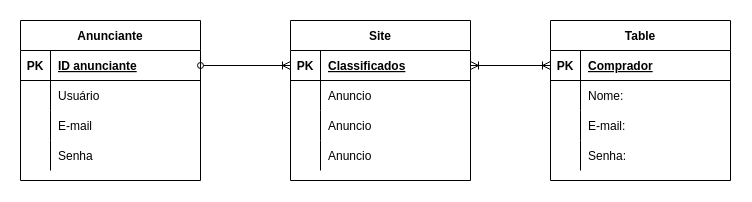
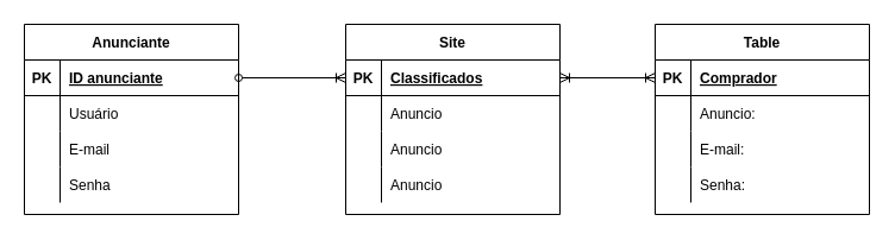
  <mxCell id="0" />
  <mxCell id="1" parent="0" />
  <mxCell id="2" value="Anunciante" style="shape=table;startSize=30;container=1;collapsible=1;childLayout=tableLayout;fixedRows=1;rowLines=0;fontStyle=1;align=center;resizeLast=1;" vertex="1" parent="1"><mxGeometry x="20" y="20" width="180" height="160" as="geometry" /></mxCell>
  <mxCell id="3" value="" style="shape=tableRow;horizontal=0;startSize=0;swimlaneHead=0;swimlaneBody=0;fillColor=none;collapsible=0;dropTarget=0;points=[[0,0.5],[1,0.5]];portConstraint=eastwest;top=0;left=0;right=0;bottom=1;" vertex="1" parent="2"><mxGeometry y="30" width="180" height="30" as="geometry" /></mxCell>
  <mxCell id="4" value="PK" style="shape=partialRectangle;connectable=0;fillColor=none;top=0;left=0;bottom=0;right=0;fontStyle=1;overflow=hidden;" vertex="1" parent="3"><mxGeometry width="30" height="30" as="geometry"><mxRectangle width="30" height="30" as="alternateBounds" /></mxGeometry></mxCell>
  <mxCell id="5" value="ID anunciante" style="shape=partialRectangle;connectable=0;fillColor=none;top=0;left=0;bottom=0;right=0;align=left;spacingLeft=6;fontStyle=5;overflow=hidden;" vertex="1" parent="3"><mxGeometry x="30" width="150" height="30" as="geometry"><mxRectangle width="150" height="30" as="alternateBounds" /></mxGeometry></mxCell>
  <mxCell id="6" value="" style="shape=tableRow;horizontal=0;startSize=0;swimlaneHead=0;swimlaneBody=0;fillColor=none;collapsible=0;dropTarget=0;points=[[0,0.5],[1,0.5]];portConstraint=eastwest;top=0;left=0;right=0;bottom=0;" vertex="1" parent="2"><mxGeometry y="60" width="180" height="30" as="geometry" /></mxCell>
  <mxCell id="7" value="" style="shape=partialRectangle;connectable=0;fillColor=none;top=0;left=0;bottom=0;right=0;editable=1;overflow=hidden;" vertex="1" parent="6"><mxGeometry width="30" height="30" as="geometry"><mxRectangle width="30" height="30" as="alternateBounds" /></mxGeometry></mxCell>
  <mxCell id="8" value="Usuário" style="shape=partialRectangle;connectable=0;fillColor=none;top=0;left=0;bottom=0;right=0;align=left;spacingLeft=6;overflow=hidden;" vertex="1" parent="6"><mxGeometry x="30" width="150" height="30" as="geometry"><mxRectangle width="150" height="30" as="alternateBounds" /></mxGeometry></mxCell>
  <mxCell id="9" value="" style="shape=tableRow;horizontal=0;startSize=0;swimlaneHead=0;swimlaneBody=0;fillColor=none;collapsible=0;dropTarget=0;points=[[0,0.5],[1,0.5]];portConstraint=eastwest;top=0;left=0;right=0;bottom=0;" vertex="1" parent="2"><mxGeometry y="90" width="180" height="30" as="geometry" /></mxCell>
  <mxCell id="10" value="" style="shape=partialRectangle;connectable=0;fillColor=none;top=0;left=0;bottom=0;right=0;editable=1;overflow=hidden;" vertex="1" parent="9"><mxGeometry width="30" height="30" as="geometry"><mxRectangle width="30" height="30" as="alternateBounds" /></mxGeometry></mxCell>
  <mxCell id="11" value="E-mail" style="shape=partialRectangle;connectable=0;fillColor=none;top=0;left=0;bottom=0;right=0;align=left;spacingLeft=6;overflow=hidden;" vertex="1" parent="9"><mxGeometry x="30" width="150" height="30" as="geometry"><mxRectangle width="150" height="30" as="alternateBounds" /></mxGeometry></mxCell>
  <mxCell id="12" value="" style="shape=tableRow;horizontal=0;startSize=0;swimlaneHead=0;swimlaneBody=0;fillColor=none;collapsible=0;dropTarget=0;points=[[0,0.5],[1,0.5]];portConstraint=eastwest;top=0;left=0;right=0;bottom=0;" vertex="1" parent="2"><mxGeometry y="120" width="180" height="30" as="geometry" /></mxCell>
  <mxCell id="13" value="" style="shape=partialRectangle;connectable=0;fillColor=none;top=0;left=0;bottom=0;right=0;editable=1;overflow=hidden;" vertex="1" parent="12"><mxGeometry width="30" height="30" as="geometry"><mxRectangle width="30" height="30" as="alternateBounds" /></mxGeometry></mxCell>
  <mxCell id="14" value="Senha" style="shape=partialRectangle;connectable=0;fillColor=none;top=0;left=0;bottom=0;right=0;align=left;spacingLeft=6;overflow=hidden;" vertex="1" parent="12"><mxGeometry x="30" width="150" height="30" as="geometry"><mxRectangle width="150" height="30" as="alternateBounds" /></mxGeometry></mxCell>
  <mxCell id="15" value="Site" style="shape=table;startSize=30;container=1;collapsible=1;childLayout=tableLayout;fixedRows=1;rowLines=0;fontStyle=1;align=center;resizeLast=1;" vertex="1" parent="1"><mxGeometry x="290" y="20" width="180" height="160" as="geometry" /></mxCell>
  <mxCell id="16" value="" style="shape=tableRow;horizontal=0;startSize=0;swimlaneHead=0;swimlaneBody=0;fillColor=none;collapsible=0;dropTarget=0;points=[[0,0.5],[1,0.5]];portConstraint=eastwest;top=0;left=0;right=0;bottom=1;" vertex="1" parent="15"><mxGeometry y="30" width="180" height="30" as="geometry" /></mxCell>
  <mxCell id="17" value="PK" style="shape=partialRectangle;connectable=0;fillColor=none;top=0;left=0;bottom=0;right=0;fontStyle=1;overflow=hidden;" vertex="1" parent="16"><mxGeometry width="30" height="30" as="geometry"><mxRectangle width="30" height="30" as="alternateBounds" /></mxGeometry></mxCell>
  <mxCell id="18" value="Classificados" style="shape=partialRectangle;connectable=0;fillColor=none;top=0;left=0;bottom=0;right=0;align=left;spacingLeft=6;fontStyle=5;overflow=hidden;" vertex="1" parent="16"><mxGeometry x="30" width="150" height="30" as="geometry"><mxRectangle width="150" height="30" as="alternateBounds" /></mxGeometry></mxCell>
  <mxCell id="19" value="" style="shape=tableRow;horizontal=0;startSize=0;swimlaneHead=0;swimlaneBody=0;fillColor=none;collapsible=0;dropTarget=0;points=[[0,0.5],[1,0.5]];portConstraint=eastwest;top=0;left=0;right=0;bottom=0;" vertex="1" parent="15"><mxGeometry y="60" width="180" height="30" as="geometry" /></mxCell>
  <mxCell id="20" value="" style="shape=partialRectangle;connectable=0;fillColor=none;top=0;left=0;bottom=0;right=0;editable=1;overflow=hidden;" vertex="1" parent="19"><mxGeometry width="30" height="30" as="geometry"><mxRectangle width="30" height="30" as="alternateBounds" /></mxGeometry></mxCell>
  <mxCell id="21" value="Anuncio" style="shape=partialRectangle;connectable=0;fillColor=none;top=0;left=0;bottom=0;right=0;align=left;spacingLeft=6;overflow=hidden;" vertex="1" parent="19"><mxGeometry x="30" width="150" height="30" as="geometry"><mxRectangle width="150" height="30" as="alternateBounds" /></mxGeometry></mxCell>
  <mxCell id="22" value="" style="shape=tableRow;horizontal=0;startSize=0;swimlaneHead=0;swimlaneBody=0;fillColor=none;collapsible=0;dropTarget=0;points=[[0,0.5],[1,0.5]];portConstraint=eastwest;top=0;left=0;right=0;bottom=0;" vertex="1" parent="15"><mxGeometry y="90" width="180" height="30" as="geometry" /></mxCell>
  <mxCell id="23" value="" style="shape=partialRectangle;connectable=0;fillColor=none;top=0;left=0;bottom=0;right=0;editable=1;overflow=hidden;" vertex="1" parent="22"><mxGeometry width="30" height="30" as="geometry"><mxRectangle width="30" height="30" as="alternateBounds" /></mxGeometry></mxCell>
  <mxCell id="24" value="Anuncio" style="shape=partialRectangle;connectable=0;fillColor=none;top=0;left=0;bottom=0;right=0;align=left;spacingLeft=6;overflow=hidden;" vertex="1" parent="22"><mxGeometry x="30" width="150" height="30" as="geometry"><mxRectangle width="150" height="30" as="alternateBounds" /></mxGeometry></mxCell>
  <mxCell id="25" value="" style="shape=tableRow;horizontal=0;startSize=0;swimlaneHead=0;swimlaneBody=0;fillColor=none;collapsible=0;dropTarget=0;points=[[0,0.5],[1,0.5]];portConstraint=eastwest;top=0;left=0;right=0;bottom=0;" vertex="1" parent="15"><mxGeometry y="120" width="180" height="30" as="geometry" /></mxCell>
  <mxCell id="26" value="" style="shape=partialRectangle;connectable=0;fillColor=none;top=0;left=0;bottom=0;right=0;editable=1;overflow=hidden;" vertex="1" parent="25"><mxGeometry width="30" height="30" as="geometry"><mxRectangle width="30" height="30" as="alternateBounds" /></mxGeometry></mxCell>
  <mxCell id="27" value="Anuncio" style="shape=partialRectangle;connectable=0;fillColor=none;top=0;left=0;bottom=0;right=0;align=left;spacingLeft=6;overflow=hidden;" vertex="1" parent="25"><mxGeometry x="30" width="150" height="30" as="geometry"><mxRectangle width="150" height="30" as="alternateBounds" /></mxGeometry></mxCell>
  <mxCell id="28" value="Table" style="shape=table;startSize=30;container=1;collapsible=1;childLayout=tableLayout;fixedRows=1;rowLines=0;fontStyle=1;align=center;resizeLast=1;" vertex="1" parent="1"><mxGeometry x="550" y="20" width="180" height="160" as="geometry" /></mxCell>
  <mxCell id="29" value="" style="shape=tableRow;horizontal=0;startSize=0;swimlaneHead=0;swimlaneBody=0;fillColor=none;collapsible=0;dropTarget=0;points=[[0,0.5],[1,0.5]];portConstraint=eastwest;top=0;left=0;right=0;bottom=1;" vertex="1" parent="28"><mxGeometry y="30" width="180" height="30" as="geometry" /></mxCell>
  <mxCell id="30" value="PK" style="shape=partialRectangle;connectable=0;fillColor=none;top=0;left=0;bottom=0;right=0;fontStyle=1;overflow=hidden;" vertex="1" parent="29"><mxGeometry width="30" height="30" as="geometry"><mxRectangle width="30" height="30" as="alternateBounds" /></mxGeometry></mxCell>
  <mxCell id="31" value="Comprador" style="shape=partialRectangle;connectable=0;fillColor=none;top=0;left=0;bottom=0;right=0;align=left;spacingLeft=6;fontStyle=5;overflow=hidden;" vertex="1" parent="29"><mxGeometry x="30" width="150" height="30" as="geometry"><mxRectangle width="150" height="30" as="alternateBounds" /></mxGeometry></mxCell>
  <mxCell id="32" value="" style="shape=tableRow;horizontal=0;startSize=0;swimlaneHead=0;swimlaneBody=0;fillColor=none;collapsible=0;dropTarget=0;points=[[0,0.5],[1,0.5]];portConstraint=eastwest;top=0;left=0;right=0;bottom=0;" vertex="1" parent="28"><mxGeometry y="60" width="180" height="30" as="geometry" /></mxCell>
  <mxCell id="33" value="" style="shape=partialRectangle;connectable=0;fillColor=none;top=0;left=0;bottom=0;right=0;editable=1;overflow=hidden;" vertex="1" parent="32"><mxGeometry width="30" height="30" as="geometry"><mxRectangle width="30" height="30" as="alternateBounds" /></mxGeometry></mxCell>
- <mxCell id="34" value="Nome:" style="shape=partialRectangle;connectable=0;fillColor=none;top=0;left=0;bottom=0;right=0;align=left;spacingLeft=6;overflow=hidden;" vertex="1" parent="32"><mxGeometry x="30" width="150" height="30" as="geometry"><mxRectangle width="150" height="30" as="alternateBounds" /></mxGeometry></mxCell>
+ <mxCell id="34" value="Anuncio:" style="shape=partialRectangle;connectable=0;fillColor=none;top=0;left=0;bottom=0;right=0;align=left;spacingLeft=6;overflow=hidden;" vertex="1" parent="32"><mxGeometry x="30" width="150" height="30" as="geometry"><mxRectangle width="150" height="30" as="alternateBounds" /></mxGeometry></mxCell>
  <mxCell id="35" value="" style="shape=tableRow;horizontal=0;startSize=0;swimlaneHead=0;swimlaneBody=0;fillColor=none;collapsible=0;dropTarget=0;points=[[0,0.5],[1,0.5]];portConstraint=eastwest;top=0;left=0;right=0;bottom=0;" vertex="1" parent="28"><mxGeometry y="90" width="180" height="30" as="geometry" /></mxCell>
  <mxCell id="36" value="" style="shape=partialRectangle;connectable=0;fillColor=none;top=0;left=0;bottom=0;right=0;editable=1;overflow=hidden;" vertex="1" parent="35"><mxGeometry width="30" height="30" as="geometry"><mxRectangle width="30" height="30" as="alternateBounds" /></mxGeometry></mxCell>
  <mxCell id="37" value="E-mail:" style="shape=partialRectangle;connectable=0;fillColor=none;top=0;left=0;bottom=0;right=0;align=left;spacingLeft=6;overflow=hidden;" vertex="1" parent="35"><mxGeometry x="30" width="150" height="30" as="geometry"><mxRectangle width="150" height="30" as="alternateBounds" /></mxGeometry></mxCell>
  <mxCell id="38" value="" style="shape=tableRow;horizontal=0;startSize=0;swimlaneHead=0;swimlaneBody=0;fillColor=none;collapsible=0;dropTarget=0;points=[[0,0.5],[1,0.5]];portConstraint=eastwest;top=0;left=0;right=0;bottom=0;" vertex="1" parent="28"><mxGeometry y="120" width="180" height="30" as="geometry" /></mxCell>
  <mxCell id="39" value="" style="shape=partialRectangle;connectable=0;fillColor=none;top=0;left=0;bottom=0;right=0;editable=1;overflow=hidden;" vertex="1" parent="38"><mxGeometry width="30" height="30" as="geometry"><mxRectangle width="30" height="30" as="alternateBounds" /></mxGeometry></mxCell>
  <mxCell id="40" value="Senha:" style="shape=partialRectangle;connectable=0;fillColor=none;top=0;left=0;bottom=0;right=0;align=left;spacingLeft=6;overflow=hidden;" vertex="1" parent="38"><mxGeometry x="30" width="150" height="30" as="geometry"><mxRectangle width="150" height="30" as="alternateBounds" /></mxGeometry></mxCell>
  <mxCell id="41" style="edgeStyle=orthogonalEdgeStyle;rounded=0;orthogonalLoop=1;jettySize=auto;html=1;exitX=1;exitY=0.5;exitDx=0;exitDy=0;entryX=0;entryY=0.5;entryDx=0;entryDy=0;endArrow=ERoneToMany;endFill=0;startArrow=oval;startFill=0;" edge="1" parent="1" source="3" target="16"><mxGeometry relative="1" as="geometry" /></mxCell>
  <mxCell id="42" style="edgeStyle=orthogonalEdgeStyle;rounded=0;orthogonalLoop=1;jettySize=auto;html=1;exitX=1;exitY=0.5;exitDx=0;exitDy=0;startArrow=ERoneToMany;startFill=0;endArrow=ERoneToMany;endFill=0;" edge="1" parent="1" source="16" target="29"><mxGeometry relative="1" as="geometry" /></mxCell>
